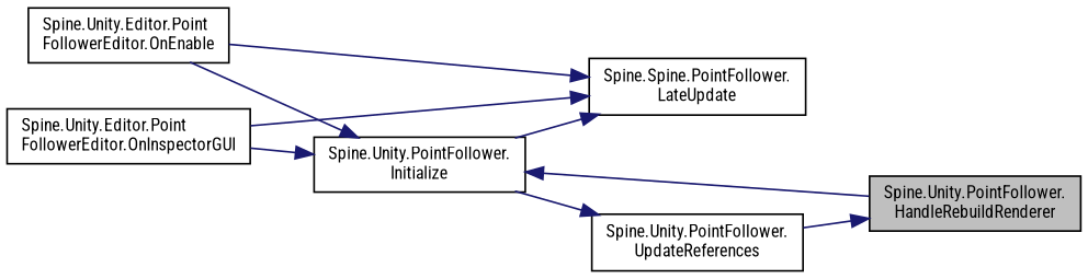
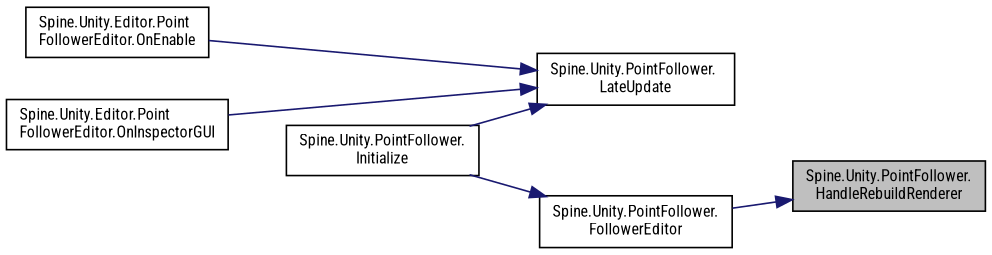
  digraph {
    fontname="Roboto Condensed"
    rankdir=RL
    node [color=black fillcolor=white fontname="Roboto Condensed" fontsize=10 shape=record style=filled]
    edge [color=midnightblue dir=back fontname="Roboto Condensed" fontsize=10 labelfontname=Helvetica labelfontsize=10 style=solid]
    n1 [fillcolor=grey75 fontcolor=black height=0.2 label="Spine.Unity.PointFollower.\lHandleRebuildRenderer" width=0.4]
-   n2 [height=0.2 label="Spine.Unity.PointFollower.\lUpdateReferences" width=0.4]
+   n2 [height=0.2 label="Spine.Unity.PointFollower.\lFollowerEditor" width=0.4]
    n3 [height=0.2 label="Spine.Unity.PointFollower.\lInitialize" width=0.4]
    n4 [height=0.2 label="Spine.Unity.Editor.Point\lFollowerEditor.OnEnable" width=0.4]
    n5 [height=0.2 label="Spine.Unity.Editor.Point\lFollowerEditor.OnInspectorGUI" width=0.4]
-   n6 [height=0.2 label="Spine.Spine.PointFollower.\lLateUpdate" width=0.4]
+   n6 [height=0.2 label="Spine.Unity.PointFollower.\lLateUpdate" width=0.4]
    n1 -> n2
    n2 -> n3
-   n3 -> n1
-   n3 -> n4
-   n3 -> n5
    n6 -> n3
    n6 -> n4
    n6 -> n5
  }
